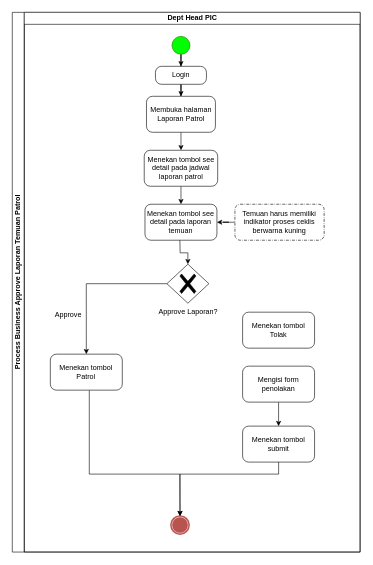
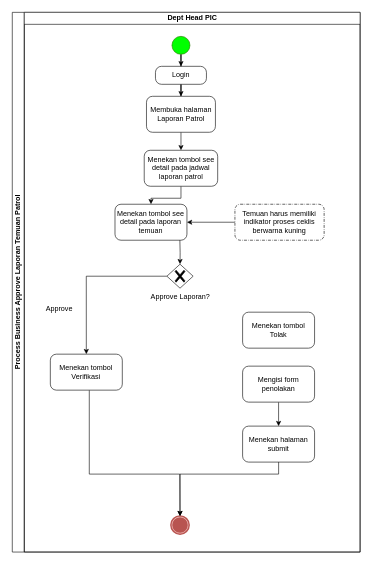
  <mxCell id="0" />
  <mxCell id="1" parent="0" />
  <mxCell id="2" value="Process Business Approve Laporan Temuan Patrol" style="swimlane;html=1;childLayout=stackLayout;resizeParent=1;resizeParentMax=0;startSize=20;horizontal=0;horizontalStack=1;whiteSpace=wrap;" parent="1" vertex="1"><mxGeometry x="20" y="20" width="580" height="900" as="geometry"><mxRectangle x="210" y="20" width="40" height="190" as="alternateBounds" /></mxGeometry></mxCell>
  <mxCell id="3" value="Dept Head PIC" style="swimlane;html=1;startSize=20;" parent="2" vertex="1"><mxGeometry x="20" width="560" height="900" as="geometry"><mxRectangle x="20" width="40" height="480" as="alternateBounds" /></mxGeometry></mxCell>
  <mxCell id="4" style="edgeStyle=orthogonalEdgeStyle;rounded=0;orthogonalLoop=1;jettySize=auto;html=1;" parent="3" source="5" target="7" edge="1"><mxGeometry relative="1" as="geometry" /></mxCell>
  <mxCell id="5" value="Login" style="points=[[0.25,0,0],[0.5,0,0],[0.75,0,0],[1,0.25,0],[1,0.5,0],[1,0.75,0],[0.75,1,0],[0.5,1,0],[0.25,1,0],[0,0.75,0],[0,0.5,0],[0,0.25,0]];shape=mxgraph.bpmn.task;whiteSpace=wrap;rectStyle=rounded;size=10;html=1;container=1;expand=0;collapsible=0;taskMarker=abstract;" parent="3" vertex="1"><mxGeometry x="218.75" y="90" width="85" height="30" as="geometry" /></mxCell>
  <mxCell id="6" style="edgeStyle=orthogonalEdgeStyle;rounded=0;orthogonalLoop=1;jettySize=auto;html=1;" parent="3" source="7" target="9" edge="1"><mxGeometry relative="1" as="geometry" /></mxCell>
  <mxCell id="7" value="Membuka halaman Laporan Patrol" style="points=[[0.25,0,0],[0.5,0,0],[0.75,0,0],[1,0.25,0],[1,0.5,0],[1,0.75,0],[0.75,1,0],[0.5,1,0],[0.25,1,0],[0,0.75,0],[0,0.5,0],[0,0.25,0]];shape=mxgraph.bpmn.task;whiteSpace=wrap;rectStyle=rounded;size=10;html=1;container=1;expand=0;collapsible=0;taskMarker=abstract;" parent="3" vertex="1"><mxGeometry x="203.75" y="140" width="115" height="60" as="geometry" /></mxCell>
  <mxCell id="8" style="edgeStyle=orthogonalEdgeStyle;rounded=0;orthogonalLoop=1;jettySize=auto;html=1;" parent="3" source="9" target="12" edge="1"><mxGeometry relative="1" as="geometry" /></mxCell>
  <mxCell id="9" value="Menekan tombol see detail pada jadwal laporan patrol" style="points=[[0.25,0,0],[0.5,0,0],[0.75,0,0],[1,0.25,0],[1,0.5,0],[1,0.75,0],[0.75,1,0],[0.5,1,0],[0.25,1,0],[0,0.75,0],[0,0.5,0],[0,0.25,0]];shape=mxgraph.bpmn.task;whiteSpace=wrap;rectStyle=rounded;size=10;html=1;container=1;expand=0;collapsible=0;taskMarker=abstract;" parent="3" vertex="1"><mxGeometry x="200" y="230" width="122.5" height="60" as="geometry" /></mxCell>
  <mxCell id="10" style="edgeStyle=orthogonalEdgeStyle;rounded=0;orthogonalLoop=1;jettySize=auto;html=1;" parent="3" source="11" target="5" edge="1"><mxGeometry relative="1" as="geometry" /></mxCell>
  <mxCell id="11" value="" style="points=[[0.145,0.145,0],[0.5,0,0],[0.855,0.145,0],[1,0.5,0],[0.855,0.855,0],[0.5,1,0],[0.145,0.855,0],[0,0.5,0]];shape=mxgraph.bpmn.event;html=1;verticalLabelPosition=bottom;labelBackgroundColor=#ffffff;verticalAlign=top;align=center;perimeter=ellipsePerimeter;outlineConnect=0;aspect=fixed;outline=standard;symbol=general;fillColor=#00FF00;strokeColor=#2D7600;fontColor=#ffffff;" parent="3" vertex="1"><mxGeometry x="246.25" y="40" width="30" height="30" as="geometry" /></mxCell>
- <mxCell id="12" value="Menekan tombol see detail pada laporan temuan" style="points=[[0.25,0,0],[0.5,0,0],[0.75,0,0],[1,0.25,0],[1,0.5,0],[1,0.75,0],[0.75,1,0],[0.5,1,0],[0.25,1,0],[0,0.75,0],[0,0.5,0],[0,0.25,0]];shape=mxgraph.bpmn.task;whiteSpace=wrap;rectStyle=rounded;size=10;html=1;container=1;expand=0;collapsible=0;taskMarker=abstract;" parent="3" vertex="1"><mxGeometry x="201.25" y="320" width="120" height="60" as="geometry" /></mxCell>
+ <mxCell id="12" value="Menekan tombol see detail pada laporan temuan" style="points=[[0.25,0,0],[0.5,0,0],[0.75,0,0],[1,0.25,0],[1,0.5,0],[1,0.75,0],[0.75,1,0],[0.5,1,0],[0.25,1,0],[0,0.75,0],[0,0.5,0],[0,0.25,0]];shape=mxgraph.bpmn.task;whiteSpace=wrap;rectStyle=rounded;size=10;html=1;container=1;expand=0;collapsible=0;taskMarker=abstract;" parent="3" vertex="1"><mxGeometry x="151.25" y="320" width="120" height="60" as="geometry" /></mxCell>
  <mxCell id="13" style="edgeStyle=orthogonalEdgeStyle;rounded=0;orthogonalLoop=1;jettySize=auto;html=1;" parent="3" source="14" target="12" edge="1"><mxGeometry relative="1" as="geometry" /></mxCell>
  <mxCell id="14" value="Temuan harus memiliki indikator proses ceklis berwarna kuning" style="points=[[0.25,0,0],[0.5,0,0],[0.75,0,0],[1,0.25,0],[1,0.5,0],[1,0.75,0],[0.75,1,0],[0.5,1,0],[0.25,1,0],[0,0.75,0],[0,0.5,0],[0,0.25,0]];rounded=1;dashed=1;dashPattern=5 2 1 2;labelPosition=center;verticalLabelPosition=middle;align=center;verticalAlign=middle;fontSize=12;html=1;whiteSpace=wrap;" parent="3" vertex="1"><mxGeometry x="351.25" y="320" width="148.75" height="60" as="geometry" /></mxCell>
  <mxCell id="15" value="" style="points=[[0.145,0.145,0],[0.5,0,0],[0.855,0.145,0],[1,0.5,0],[0.855,0.855,0],[0.5,1,0],[0.145,0.855,0],[0,0.5,0]];shape=mxgraph.bpmn.event;html=1;verticalLabelPosition=bottom;labelBackgroundColor=#ffffff;verticalAlign=top;align=center;perimeter=ellipsePerimeter;outlineConnect=0;aspect=fixed;outline=end;symbol=terminate;fillColor=#f8cecc;strokeColor=#b85450;gradientColor=#ea6b66;" parent="3" vertex="1"><mxGeometry x="244.69" y="840" width="30" height="30" as="geometry" /></mxCell>
  <mxCell id="16" style="edgeStyle=orthogonalEdgeStyle;rounded=0;orthogonalLoop=1;jettySize=auto;html=1;" parent="3" source="25" target="15" edge="1"><mxGeometry relative="1" as="geometry"><mxPoint x="259.69" y="520.0" as="targetPoint" /><Array as="points"><mxPoint x="108.44" y="770" /><mxPoint x="259.44" y="770" /></Array></mxGeometry></mxCell>
  <mxCell id="17" value="Menekan tombol Tolak" style="points=[[0.25,0,0],[0.5,0,0],[0.75,0,0],[1,0.25,0],[1,0.5,0],[1,0.75,0],[0.75,1,0],[0.5,1,0],[0.25,1,0],[0,0.75,0],[0,0.5,0],[0,0.25,0]];shape=mxgraph.bpmn.task;whiteSpace=wrap;rectStyle=rounded;size=10;html=1;container=1;expand=0;collapsible=0;taskMarker=abstract;" parent="3" vertex="1"><mxGeometry x="364.06" y="500" width="120" height="60" as="geometry" /></mxCell>
  <mxCell id="18" style="edgeStyle=orthogonalEdgeStyle;rounded=0;orthogonalLoop=1;jettySize=auto;html=1;" parent="3" source="19" target="20" edge="1"><mxGeometry relative="1" as="geometry" /></mxCell>
  <mxCell id="19" value="Mengisi form penolakan" style="points=[[0.25,0,0],[0.5,0,0],[0.75,0,0],[1,0.25,0],[1,0.5,0],[1,0.75,0],[0.75,1,0],[0.5,1,0],[0.25,1,0],[0,0.75,0],[0,0.5,0],[0,0.25,0]];shape=mxgraph.bpmn.task;whiteSpace=wrap;rectStyle=rounded;size=10;html=1;container=1;expand=0;collapsible=0;taskMarker=abstract;" parent="3" vertex="1"><mxGeometry x="364.06" y="590" width="120" height="60" as="geometry" /></mxCell>
- <mxCell id="20" value="Menekan tombol submit" style="points=[[0.25,0,0],[0.5,0,0],[0.75,0,0],[1,0.25,0],[1,0.5,0],[1,0.75,0],[0.75,1,0],[0.5,1,0],[0.25,1,0],[0,0.75,0],[0,0.5,0],[0,0.25,0]];shape=mxgraph.bpmn.task;whiteSpace=wrap;rectStyle=rounded;size=10;html=1;container=1;expand=0;collapsible=0;taskMarker=abstract;" parent="3" vertex="1"><mxGeometry x="364.06" y="690" width="120" height="60" as="geometry" /></mxCell>
+ <mxCell id="20" value="Menekan halaman submit" style="points=[[0.25,0,0],[0.5,0,0],[0.75,0,0],[1,0.25,0],[1,0.5,0],[1,0.75,0],[0.75,1,0],[0.5,1,0],[0.25,1,0],[0,0.75,0],[0,0.5,0],[0,0.25,0]];shape=mxgraph.bpmn.task;whiteSpace=wrap;rectStyle=rounded;size=10;html=1;container=1;expand=0;collapsible=0;taskMarker=abstract;" parent="3" vertex="1"><mxGeometry x="364.06" y="690" width="120" height="60" as="geometry" /></mxCell>
  <mxCell id="21" style="edgeStyle=orthogonalEdgeStyle;rounded=0;orthogonalLoop=1;jettySize=auto;html=1;entryX=0.5;entryY=0;entryDx=0;entryDy=0;entryPerimeter=0;" parent="3" source="20" target="15" edge="1"><mxGeometry relative="1" as="geometry"><Array as="points"><mxPoint x="424.44" y="770" /><mxPoint x="259.44" y="770" /></Array></mxGeometry></mxCell>
- <mxCell id="22" value="Approve Laporan?" style="points=[[0.25,0.25,0],[0.5,0,0],[0.75,0.25,0],[1,0.5,0],[0.75,0.75,0],[0.5,1,0],[0.25,0.75,0],[0,0.5,0]];shape=mxgraph.bpmn.gateway2;html=1;verticalLabelPosition=bottom;labelBackgroundColor=#ffffff;verticalAlign=top;align=center;perimeter=rhombusPerimeter;outlineConnect=0;outline=none;symbol=none;gwType=exclusive;" parent="3" vertex="1"><mxGeometry x="237.82" y="420" width="70" height="65" as="geometry" /></mxCell>
+ <mxCell id="22" value="Approve Laporan?" style="points=[[0.25,0.25,0],[0.5,0,0],[0.75,0.25,0],[1,0.5,0],[0.75,0.75,0],[0.5,1,0],[0.25,0.75,0],[0,0.5,0]];shape=mxgraph.bpmn.gateway2;html=1;verticalLabelPosition=bottom;labelBackgroundColor=#ffffff;verticalAlign=top;align=center;perimeter=rhombusPerimeter;outlineConnect=0;outline=none;symbol=none;gwType=exclusive;" parent="3" vertex="1"><mxGeometry x="237.82" y="420" width="43.75" height="40" as="geometry" /></mxCell>
  <mxCell id="23" style="edgeStyle=orthogonalEdgeStyle;rounded=0;orthogonalLoop=1;jettySize=auto;html=1;entryX=0.5;entryY=0;entryDx=0;entryDy=0;entryPerimeter=0;" parent="3" target="22" edge="1"><mxGeometry relative="1" as="geometry"><mxPoint x="259.44" y="380" as="sourcePoint" /></mxGeometry></mxCell>
  <mxCell id="24" style="edgeStyle=orthogonalEdgeStyle;rounded=0;orthogonalLoop=1;jettySize=auto;html=1;entryX=0.5;entryY=0;entryDx=0;entryDy=0;entryPerimeter=0;" parent="3" source="22" target="25" edge="1"><mxGeometry relative="1" as="geometry" /></mxCell>
- <mxCell id="25" value="Menekan tombol Patrol" style="points=[[0.25,0,0],[0.5,0,0],[0.75,0,0],[1,0.25,0],[1,0.5,0],[1,0.75,0],[0.75,1,0],[0.5,1,0],[0.25,1,0],[0,0.75,0],[0,0.5,0],[0,0.25,0]];shape=mxgraph.bpmn.task;whiteSpace=wrap;rectStyle=rounded;size=10;html=1;container=1;expand=0;collapsible=0;taskMarker=abstract;" parent="3" vertex="1"><mxGeometry x="43.44" y="570" width="120" height="60" as="geometry" /></mxCell>
- <mxCell id="26" value="Approve" style="text;html=1;align=center;verticalAlign=middle;resizable=0;points=[];autosize=1;strokeColor=none;fillColor=none;" parent="3" vertex="1"><mxGeometry x="38.44" y="490" width="70" height="30" as="geometry" /></mxCell>
+ <mxCell id="25" value="Menekan tombol Verifikasi" style="points=[[0.25,0,0],[0.5,0,0],[0.75,0,0],[1,0.25,0],[1,0.5,0],[1,0.75,0],[0.75,1,0],[0.5,1,0],[0.25,1,0],[0,0.75,0],[0,0.5,0],[0,0.25,0]];shape=mxgraph.bpmn.task;whiteSpace=wrap;rectStyle=rounded;size=10;html=1;container=1;expand=0;collapsible=0;taskMarker=abstract;" parent="3" vertex="1"><mxGeometry x="43.44" y="570" width="120" height="60" as="geometry" /></mxCell>
+ <mxCell id="26" value="Approve" style="text;html=1;align=center;verticalAlign=middle;resizable=0;points=[];autosize=1;strokeColor=none;fillColor=none;" parent="3" vertex="1"><mxGeometry x="23.44" y="480" width="70" height="30" as="geometry" /></mxCell>
